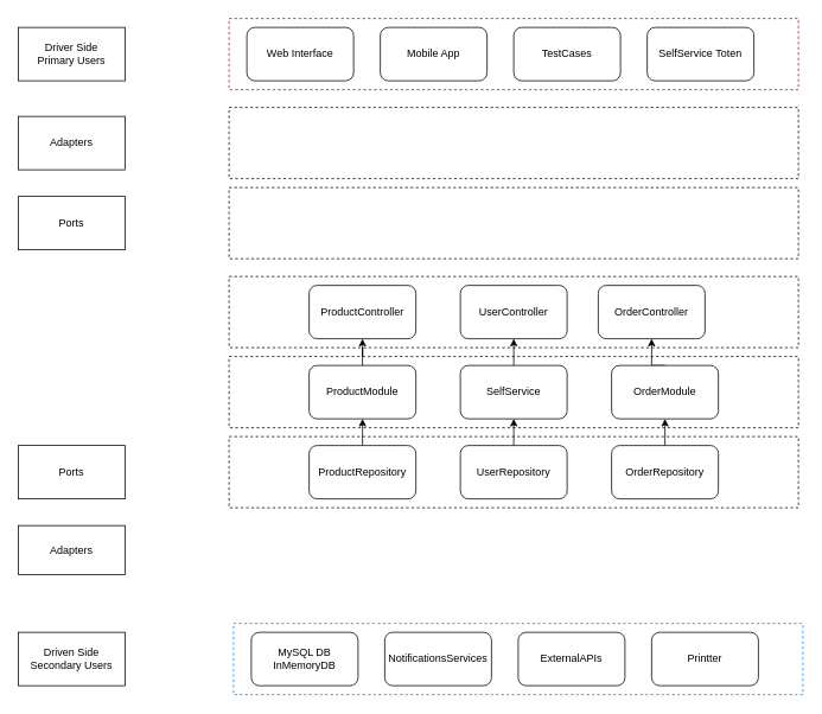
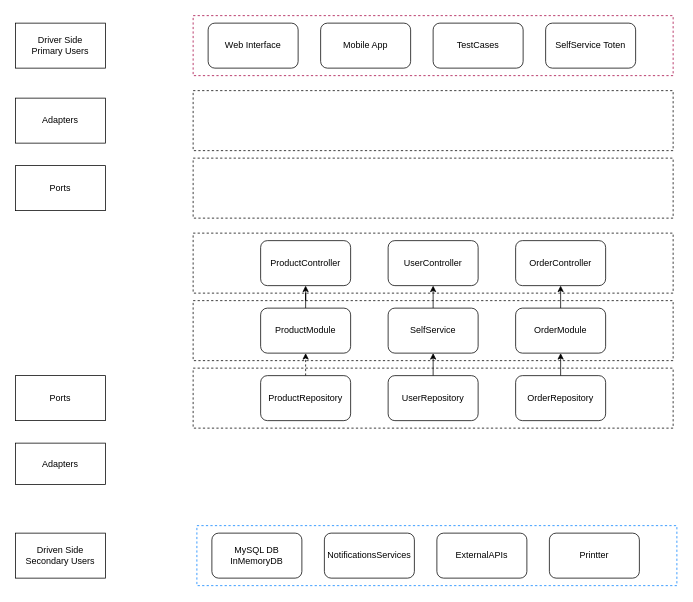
  <mxCell id="0" />
  <mxCell id="1" parent="0" />
  <mxCell id="2" value="" style="rounded=0;whiteSpace=wrap;html=1;fillColor=none;dashed=1;strokeColor=#007FFF;" vertex="1" parent="1"><mxGeometry x="262" y="700" width="640" height="80" as="geometry" /></mxCell>
  <mxCell id="3" value="" style="rounded=0;whiteSpace=wrap;html=1;fillColor=none;dashed=1;" vertex="1" parent="1"><mxGeometry x="257" y="310" width="640" height="80" as="geometry" /></mxCell>
  <mxCell id="4" style="edgeStyle=orthogonalEdgeStyle;rounded=0;orthogonalLoop=1;jettySize=auto;html=1;exitX=0.5;exitY=0;exitDx=0;exitDy=0;entryX=0.5;entryY=1;entryDx=0;entryDy=0;" edge="1" parent="1" source="5" target="17"><mxGeometry relative="1" as="geometry" /></mxCell>
  <mxCell id="5" value="SelfService" style="rounded=1;whiteSpace=wrap;html=1;" vertex="1" parent="1"><mxGeometry x="517" y="410" width="120" height="60" as="geometry" /></mxCell>
  <mxCell id="6" style="edgeStyle=orthogonalEdgeStyle;rounded=0;orthogonalLoop=1;jettySize=auto;html=1;exitX=0.5;exitY=0;exitDx=0;exitDy=0;" edge="1" parent="1" source="7" target="18"><mxGeometry relative="1" as="geometry" /></mxCell>
  <mxCell id="7" value="ProductModule" style="rounded=1;whiteSpace=wrap;html=1;" vertex="1" parent="1"><mxGeometry x="347" y="410" width="120" height="60" as="geometry" /></mxCell>
  <mxCell id="8" style="edgeStyle=orthogonalEdgeStyle;rounded=0;orthogonalLoop=1;jettySize=auto;html=1;exitX=0.5;exitY=0;exitDx=0;exitDy=0;entryX=0.5;entryY=1;entryDx=0;entryDy=0;" edge="1" parent="1" source="9" target="19"><mxGeometry relative="1" as="geometry" /></mxCell>
  <mxCell id="9" value="OrderModule" style="rounded=1;whiteSpace=wrap;html=1;" vertex="1" parent="1"><mxGeometry x="687" y="410" width="120" height="60" as="geometry" /></mxCell>
- <mxCell id="10" style="edgeStyle=orthogonalEdgeStyle;rounded=0;orthogonalLoop=1;jettySize=auto;html=1;exitX=0.5;exitY=0;exitDx=0;exitDy=0;entryX=0.5;entryY=1;entryDx=0;entryDy=0;" edge="1" parent="1" source="11" target="7"><mxGeometry relative="1" as="geometry" /></mxCell>
+ <mxCell id="10" style="edgeStyle=orthogonalEdgeStyle;rounded=0;orthogonalLoop=1;jettySize=auto;html=1;exitX=0.5;exitY=0;exitDx=0;exitDy=0;entryX=0.5;entryY=1;entryDx=0;entryDy=0;dashed=1;" edge="1" parent="1" source="11" target="7"><mxGeometry relative="1" as="geometry" /></mxCell>
  <mxCell id="11" value="ProductRepository" style="rounded=1;whiteSpace=wrap;html=1;" vertex="1" parent="1"><mxGeometry x="347" y="500" width="120" height="60" as="geometry" /></mxCell>
  <mxCell id="12" style="edgeStyle=orthogonalEdgeStyle;rounded=0;orthogonalLoop=1;jettySize=auto;html=1;exitX=0.5;exitY=0;exitDx=0;exitDy=0;entryX=0.5;entryY=1;entryDx=0;entryDy=0;" edge="1" parent="1" source="13" target="5"><mxGeometry relative="1" as="geometry" /></mxCell>
  <mxCell id="13" value="UserRepository" style="rounded=1;whiteSpace=wrap;html=1;" vertex="1" parent="1"><mxGeometry x="517" y="500" width="120" height="60" as="geometry" /></mxCell>
  <mxCell id="14" style="edgeStyle=orthogonalEdgeStyle;rounded=0;orthogonalLoop=1;jettySize=auto;html=1;exitX=0.5;exitY=0;exitDx=0;exitDy=0;entryX=0.5;entryY=1;entryDx=0;entryDy=0;" edge="1" parent="1" source="15" target="9"><mxGeometry relative="1" as="geometry" /></mxCell>
  <mxCell id="15" value="OrderRepository" style="rounded=1;whiteSpace=wrap;html=1;" vertex="1" parent="1"><mxGeometry x="687" y="500" width="120" height="60" as="geometry" /></mxCell>
  <mxCell id="16" value="NotificationsServices" style="rounded=1;whiteSpace=wrap;html=1;" vertex="1" parent="1"><mxGeometry x="432" y="710" width="120" height="60" as="geometry" /></mxCell>
  <mxCell id="17" value="UserController" style="rounded=1;whiteSpace=wrap;html=1;" vertex="1" parent="1"><mxGeometry x="517" y="320" width="120" height="60" as="geometry" /></mxCell>
  <mxCell id="18" value="ProductController" style="rounded=1;whiteSpace=wrap;html=1;" vertex="1" parent="1"><mxGeometry x="347" y="320" width="120" height="60" as="geometry" /></mxCell>
- <mxCell id="19" value="OrderController" style="rounded=1;whiteSpace=wrap;html=1;" vertex="1" parent="1"><mxGeometry x="672" y="320" width="120" height="60" as="geometry" /></mxCell>
+ <mxCell id="19" value="OrderController" style="rounded=1;whiteSpace=wrap;html=1;" vertex="1" parent="1"><mxGeometry x="687" y="320" width="120" height="60" as="geometry" /></mxCell>
  <mxCell id="20" value="Driven Side&lt;br&gt;Secondary Users" style="rounded=0;whiteSpace=wrap;html=1;" vertex="1" parent="1"><mxGeometry x="20" y="710" width="120" height="60" as="geometry" /></mxCell>
  <mxCell id="21" value="" style="rounded=0;whiteSpace=wrap;html=1;fillColor=none;dashed=1;" vertex="1" parent="1"><mxGeometry x="257" y="490" width="640" height="80" as="geometry" /></mxCell>
  <mxCell id="22" value="" style="rounded=0;whiteSpace=wrap;html=1;fillColor=none;dashed=1;" vertex="1" parent="1"><mxGeometry x="257" y="400" width="640" height="80" as="geometry" /></mxCell>
  <mxCell id="23" value="" style="rounded=0;whiteSpace=wrap;html=1;fillColor=none;dashed=1;fontColor=#ffffff;strokeColor=#A50040;" vertex="1" parent="1"><mxGeometry x="257" y="20" width="640" height="80" as="geometry" /></mxCell>
  <mxCell id="24" value="Driver Side&lt;br&gt;Primary Users" style="rounded=0;whiteSpace=wrap;html=1;" vertex="1" parent="1"><mxGeometry x="20" y="30" width="120" height="60" as="geometry" /></mxCell>
  <mxCell id="25" value="Web Interface" style="rounded=1;whiteSpace=wrap;html=1;" vertex="1" parent="1"><mxGeometry x="277" y="30" width="120" height="60" as="geometry" /></mxCell>
  <mxCell id="26" value="Mobile App" style="rounded=1;whiteSpace=wrap;html=1;" vertex="1" parent="1"><mxGeometry x="427" y="30" width="120" height="60" as="geometry" /></mxCell>
  <mxCell id="27" value="TestCases" style="rounded=1;whiteSpace=wrap;html=1;" vertex="1" parent="1"><mxGeometry x="577" y="30" width="120" height="60" as="geometry" /></mxCell>
  <mxCell id="28" value="SelfService Toten" style="rounded=1;whiteSpace=wrap;html=1;" vertex="1" parent="1"><mxGeometry x="727" y="30" width="120" height="60" as="geometry" /></mxCell>
  <mxCell id="29" value="ExternalAPIs" style="rounded=1;whiteSpace=wrap;html=1;" vertex="1" parent="1"><mxGeometry x="582" y="710" width="120" height="60" as="geometry" /></mxCell>
  <mxCell id="30" value="Printter" style="rounded=1;whiteSpace=wrap;html=1;" vertex="1" parent="1"><mxGeometry x="732" y="710" width="120" height="60" as="geometry" /></mxCell>
  <mxCell id="31" value="MySQL DB&lt;br&gt;InMemoryDB" style="rounded=1;whiteSpace=wrap;html=1;" vertex="1" parent="1"><mxGeometry x="282" y="710" width="120" height="60" as="geometry" /></mxCell>
  <mxCell id="32" value="" style="rounded=0;whiteSpace=wrap;html=1;fillColor=none;dashed=1;" vertex="1" parent="1"><mxGeometry x="257" y="120" width="640" height="80" as="geometry" /></mxCell>
  <mxCell id="33" value="Ports" style="rounded=0;whiteSpace=wrap;html=1;" vertex="1" parent="1"><mxGeometry x="20" y="220" width="120" height="60" as="geometry" /></mxCell>
  <mxCell id="34" value="Adapters" style="rounded=0;whiteSpace=wrap;html=1;" vertex="1" parent="1"><mxGeometry x="20" y="130" width="120" height="60" as="geometry" /></mxCell>
  <mxCell id="35" value="" style="rounded=0;whiteSpace=wrap;html=1;fillColor=none;dashed=1;" vertex="1" parent="1"><mxGeometry x="257" y="210" width="640" height="80" as="geometry" /></mxCell>
  <mxCell id="36" value="Ports" style="rounded=0;whiteSpace=wrap;html=1;" vertex="1" parent="1"><mxGeometry x="20" y="500" width="120" height="60" as="geometry" /></mxCell>
  <mxCell id="37" value="Adapters" style="rounded=0;whiteSpace=wrap;html=1;" vertex="1" parent="1"><mxGeometry x="20" y="590" width="120" height="55" as="geometry" /></mxCell>
